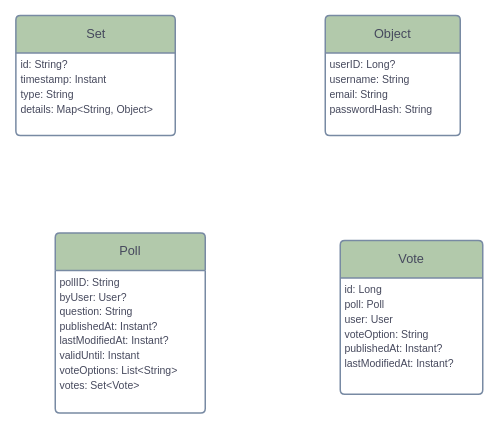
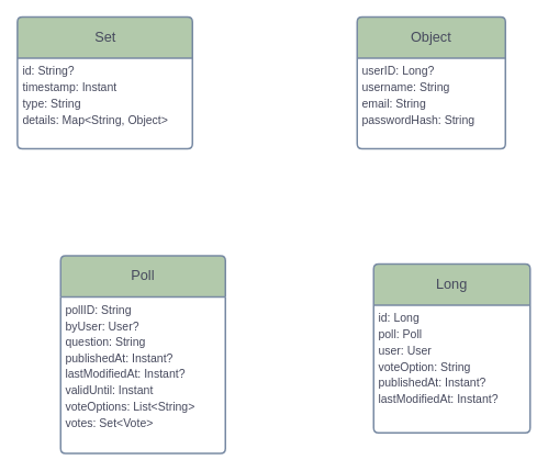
  <mxCell id="0" />
  <mxCell id="1" parent="0" />
  <mxCell id="2" value="&lt;font style=&quot;font-size: 17px;&quot;&gt;Poll&lt;/font&gt;" style="swimlane;childLayout=stackLayout;horizontal=1;startSize=50;horizontalStack=0;rounded=1;fontSize=14;fontStyle=0;strokeWidth=2;resizeParent=0;resizeLast=1;shadow=0;dashed=0;align=center;arcSize=4;whiteSpace=wrap;html=1;strokeColor=#788AA3;fontColor=#46495D;fillColor=#B2C9AB;swimlaneFillColor=default;" vertex="1" parent="1"><mxGeometry x="73" y="310" width="200" height="240" as="geometry" /></mxCell>
  <mxCell id="3" value="&lt;div style=&quot;font-size: 14px; line-height: 140%;&quot;&gt;&lt;font style=&quot;font-size: 14px;&quot;&gt;pollID: String&lt;/font&gt;&lt;/div&gt;&lt;div style=&quot;font-size: 14px; line-height: 140%;&quot;&gt;&lt;font style=&quot;font-size: 14px;&quot;&gt;byUser: User?&lt;/font&gt;&lt;/div&gt;&lt;div style=&quot;font-size: 14px; line-height: 140%;&quot;&gt;&lt;font style=&quot;font-size: 14px;&quot;&gt;question: String&lt;/font&gt;&lt;/div&gt;&lt;div style=&quot;font-size: 14px; line-height: 140%;&quot;&gt;&lt;font style=&quot;font-size: 14px;&quot;&gt;publishedAt: Instant?&lt;/font&gt;&lt;/div&gt;&lt;div style=&quot;font-size: 14px; line-height: 140%;&quot;&gt;&lt;font style=&quot;font-size: 14px;&quot;&gt;lastModifiedAt: Instant?&lt;/font&gt;&lt;/div&gt;&lt;div style=&quot;font-size: 14px; line-height: 140%;&quot;&gt;&lt;font style=&quot;font-size: 14px;&quot;&gt;validUntil: Instant&lt;/font&gt;&lt;/div&gt;&lt;div style=&quot;font-size: 14px; line-height: 140%;&quot;&gt;&lt;font style=&quot;font-size: 14px;&quot;&gt;voteOptions: List&amp;lt;String&amp;gt;&lt;/font&gt;&lt;/div&gt;&lt;div style=&quot;font-size: 14px; line-height: 140%;&quot;&gt;&lt;font style=&quot;font-size: 14px;&quot;&gt;votes: Set&amp;lt;Vote&amp;gt;&lt;/font&gt;&lt;/div&gt;" style="align=left;strokeColor=none;fillColor=none;spacingLeft=4;fontSize=12;verticalAlign=top;resizable=0;rotatable=0;part=1;html=1;fontColor=#46495D;" vertex="1" parent="2"><mxGeometry y="50" width="200" height="190" as="geometry" /></mxCell>
  <mxCell id="4" value="&lt;font style=&quot;font-size: 17px;&quot;&gt;Object&lt;/font&gt;" style="swimlane;childLayout=stackLayout;horizontal=1;startSize=50;horizontalStack=0;rounded=1;fontSize=14;fontStyle=0;strokeWidth=2;resizeParent=0;resizeLast=1;shadow=0;dashed=0;align=center;arcSize=4;whiteSpace=wrap;html=1;strokeColor=#788AA3;fontColor=#46495D;fillColor=#B2C9AB;swimlaneFillColor=default;" vertex="1" parent="1"><mxGeometry x="433" y="20" width="180" height="160" as="geometry" /></mxCell>
  <mxCell id="5" value="&lt;div style=&quot;font-size: 14px; line-height: 140%;&quot;&gt;&lt;font style=&quot;font-size: 14px;&quot;&gt;userID: Long?&lt;/font&gt;&lt;/div&gt;&lt;div style=&quot;font-size: 14px; line-height: 140%;&quot;&gt;&lt;font style=&quot;font-size: 14px;&quot;&gt;username: String&lt;/font&gt;&lt;/div&gt;&lt;div style=&quot;font-size: 14px; line-height: 140%;&quot;&gt;&lt;font style=&quot;font-size: 14px;&quot;&gt;email: String&lt;/font&gt;&lt;/div&gt;&lt;div style=&quot;font-size: 14px; line-height: 140%;&quot;&gt;&lt;font style=&quot;font-size: 14px;&quot;&gt;passwordHash: String&lt;/font&gt;&lt;/div&gt;&lt;div style=&quot;font-size: 14px; line-height: 140%;&quot;&gt;&lt;br&gt;&lt;/div&gt;" style="align=left;strokeColor=none;fillColor=none;spacingLeft=4;fontSize=12;verticalAlign=top;resizable=0;rotatable=0;part=1;html=1;fontColor=#46495D;" vertex="1" parent="4"><mxGeometry y="50" width="180" height="110" as="geometry" /></mxCell>
- <mxCell id="6" value="&lt;font style=&quot;font-size: 17px;&quot;&gt;Vote&lt;/font&gt;" style="swimlane;childLayout=stackLayout;horizontal=1;startSize=50;horizontalStack=0;rounded=1;fontSize=14;fontStyle=0;strokeWidth=2;resizeParent=0;resizeLast=1;shadow=0;dashed=0;align=center;arcSize=4;whiteSpace=wrap;html=1;strokeColor=#788AA3;fontColor=#46495D;fillColor=#B2C9AB;swimlaneFillColor=default;" vertex="1" parent="1"><mxGeometry x="453" y="320" width="190" height="205" as="geometry" /></mxCell>
+ <mxCell id="6" value="&lt;font style=&quot;font-size: 17px;&quot;&gt;Long&lt;/font&gt;" style="swimlane;childLayout=stackLayout;horizontal=1;startSize=50;horizontalStack=0;rounded=1;fontSize=14;fontStyle=0;strokeWidth=2;resizeParent=0;resizeLast=1;shadow=0;dashed=0;align=center;arcSize=4;whiteSpace=wrap;html=1;strokeColor=#788AA3;fontColor=#46495D;fillColor=#B2C9AB;swimlaneFillColor=default;" vertex="1" parent="1"><mxGeometry x="453" y="320" width="190" height="205" as="geometry" /></mxCell>
  <mxCell id="7" value="&lt;div style=&quot;font-size: 14px; line-height: 140%;&quot;&gt;&lt;font style=&quot;font-size: 14px;&quot;&gt;id: Long&lt;/font&gt;&lt;/div&gt;&lt;div style=&quot;font-size: 14px; line-height: 140%;&quot;&gt;&lt;font style=&quot;font-size: 14px;&quot;&gt;poll: Poll&lt;/font&gt;&lt;/div&gt;&lt;div style=&quot;font-size: 14px; line-height: 140%;&quot;&gt;&lt;font style=&quot;font-size: 14px;&quot;&gt;user: User&lt;/font&gt;&lt;/div&gt;&lt;div style=&quot;font-size: 14px; line-height: 140%;&quot;&gt;&lt;font style=&quot;font-size: 14px;&quot;&gt;voteOption: String&lt;/font&gt;&lt;/div&gt;&lt;div style=&quot;font-size: 14px; line-height: 140%;&quot;&gt;&lt;font style=&quot;font-size: 14px;&quot;&gt;publishedAt: Instant?&lt;/font&gt;&lt;/div&gt;&lt;div style=&quot;font-size: 14px; line-height: 140%;&quot;&gt;&lt;font style=&quot;font-size: 14px;&quot;&gt;lastModifiedAt: Instant?&lt;/font&gt;&lt;/div&gt;&lt;div style=&quot;font-size: 14px; line-height: 140%;&quot;&gt;&lt;br&gt;&lt;/div&gt;" style="align=left;strokeColor=none;fillColor=none;spacingLeft=4;fontSize=12;verticalAlign=top;resizable=0;rotatable=0;part=1;html=1;fontColor=#46495D;" vertex="1" parent="6"><mxGeometry y="50" width="190" height="155" as="geometry" /></mxCell>
  <mxCell id="8" value="&lt;font style=&quot;font-size: 17px;&quot;&gt;Set&lt;/font&gt;" style="swimlane;childLayout=stackLayout;horizontal=1;startSize=50;horizontalStack=0;rounded=1;fontSize=14;fontStyle=0;strokeWidth=2;resizeParent=0;resizeLast=1;shadow=0;dashed=0;align=center;arcSize=4;whiteSpace=wrap;html=1;strokeColor=#788AA3;fontColor=#46495D;fillColor=#B2C9AB;swimlaneFillColor=default;" vertex="1" parent="1"><mxGeometry x="20.5" y="20" width="212.5" height="160" as="geometry" /></mxCell>
  <mxCell id="9" value="&lt;div style=&quot;font-size: 14px; line-height: 140%;&quot;&gt;&lt;font style=&quot;font-size: 14px;&quot;&gt;id: String?&lt;/font&gt;&lt;/div&gt;&lt;div style=&quot;font-size: 14px; line-height: 140%;&quot;&gt;&lt;font style=&quot;font-size: 14px;&quot;&gt;timestamp: Instant&lt;/font&gt;&lt;/div&gt;&lt;div style=&quot;font-size: 14px; line-height: 140%;&quot;&gt;&lt;font style=&quot;font-size: 14px;&quot;&gt;type: String&lt;/font&gt;&lt;/div&gt;&lt;div style=&quot;font-size: 14px; line-height: 140%;&quot;&gt;&lt;font style=&quot;font-size: 14px;&quot;&gt;details: Map&amp;lt;String, Object&amp;gt;&lt;/font&gt;&lt;/div&gt;" style="align=left;strokeColor=none;fillColor=none;spacingLeft=4;fontSize=12;verticalAlign=top;resizable=0;rotatable=0;part=1;html=1;fontColor=#46495D;" vertex="1" parent="8"><mxGeometry y="50" width="212.5" height="110" as="geometry" /></mxCell>
